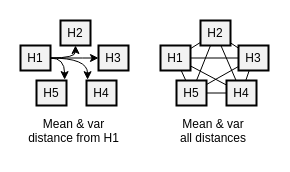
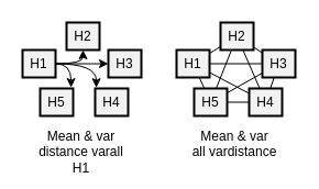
  <mxCell id="0" />
  <mxCell id="1" parent="0" />
  <mxCell id="2" value="&lt;span style=&quot;font-size: 12px;&quot;&gt;H5&lt;/span&gt;" style="rounded=0;whiteSpace=wrap;html=1;fontSize=10.5;fillColor=#F2F2F2;strokeWidth=2;" parent="1" vertex="1"><mxGeometry x="36" y="80" width="30" height="25" as="geometry" /></mxCell>
  <mxCell id="3" style="edgeStyle=orthogonalEdgeStyle;rounded=0;orthogonalLoop=1;jettySize=auto;html=1;entryX=0;entryY=0.5;entryDx=0;entryDy=0;curved=1;" parent="1" source="7" target="9" edge="1"><mxGeometry relative="1" as="geometry" /></mxCell>
  <mxCell id="4" style="rounded=0;orthogonalLoop=1;jettySize=auto;html=1;entryX=0.5;entryY=1;entryDx=0;entryDy=0;edgeStyle=orthogonalEdgeStyle;curved=1;" parent="1" source="7" target="8" edge="1"><mxGeometry relative="1" as="geometry"><Array as="points"><mxPoint x="75" y="57" /></Array></mxGeometry></mxCell>
  <mxCell id="5" style="edgeStyle=orthogonalEdgeStyle;curved=1;rounded=0;orthogonalLoop=1;jettySize=auto;html=1;entryX=0.036;entryY=-0.032;entryDx=0;entryDy=0;entryPerimeter=0;" parent="1" source="7" target="10" edge="1"><mxGeometry relative="1" as="geometry" /></mxCell>
  <mxCell id="6" style="edgeStyle=orthogonalEdgeStyle;curved=1;rounded=0;orthogonalLoop=1;jettySize=auto;html=1;exitX=1;exitY=0.5;exitDx=0;exitDy=0;entryX=0.938;entryY=-0.035;entryDx=0;entryDy=0;entryPerimeter=0;" parent="1" source="7" target="2" edge="1"><mxGeometry relative="1" as="geometry" /></mxCell>
  <mxCell id="7" value="&lt;span style=&quot;font-size: 12px;&quot;&gt;H1&lt;/span&gt;" style="rounded=0;whiteSpace=wrap;html=1;fontSize=10.5;fillColor=#F2F2F2;strokeWidth=2;" parent="1" vertex="1"><mxGeometry x="20" y="45" width="30" height="25" as="geometry" /></mxCell>
  <mxCell id="8" value="&lt;span style=&quot;font-size: 12px;&quot;&gt;H2&lt;/span&gt;" style="rounded=0;whiteSpace=wrap;html=1;fontSize=10.5;fillColor=#F2F2F2;strokeWidth=2;" parent="1" vertex="1"><mxGeometry x="60" y="20" width="30" height="25" as="geometry" /></mxCell>
  <mxCell id="9" value="&lt;span style=&quot;font-size: 12px;&quot;&gt;H3&lt;/span&gt;" style="rounded=0;whiteSpace=wrap;html=1;fontSize=10.5;fillColor=#F2F2F2;strokeWidth=2;" parent="1" vertex="1"><mxGeometry x="98" y="45" width="30" height="25" as="geometry" /></mxCell>
  <mxCell id="10" value="&lt;span style=&quot;font-size: 12px;&quot;&gt;H4&lt;/span&gt;" style="rounded=0;whiteSpace=wrap;html=1;fontSize=10.5;fillColor=#F2F2F2;strokeWidth=2;" parent="1" vertex="1"><mxGeometry x="86" y="80" width="30" height="25" as="geometry" /></mxCell>
  <mxCell id="11" style="edgeStyle=none;rounded=0;orthogonalLoop=1;jettySize=auto;html=1;endArrow=none;endFill=0;" parent="1" source="12" target="25" edge="1"><mxGeometry relative="1" as="geometry" /></mxCell>
  <mxCell id="12" value="&lt;span style=&quot;font-size: 12px;&quot;&gt;H5&lt;/span&gt;" style="rounded=0;whiteSpace=wrap;html=1;fontSize=10.5;fillColor=#F2F2F2;strokeWidth=2;" parent="1" vertex="1"><mxGeometry x="176" y="80" width="30" height="25" as="geometry" /></mxCell>
  <mxCell id="13" style="edgeStyle=none;rounded=0;orthogonalLoop=1;jettySize=auto;html=1;endArrow=none;endFill=0;" parent="1" source="15" target="12" edge="1"><mxGeometry relative="1" as="geometry" /></mxCell>
  <mxCell id="14" style="edgeStyle=none;rounded=0;orthogonalLoop=1;jettySize=auto;html=1;endArrow=none;endFill=0;" parent="1" source="15" target="25" edge="1"><mxGeometry relative="1" as="geometry" /></mxCell>
  <mxCell id="15" value="&lt;span style=&quot;font-size: 12px;&quot;&gt;H1&lt;/span&gt;" style="rounded=0;whiteSpace=wrap;html=1;fontSize=10.5;fillColor=#F2F2F2;strokeWidth=2;" parent="1" vertex="1"><mxGeometry x="160" y="45" width="30" height="25" as="geometry" /></mxCell>
  <mxCell id="16" style="edgeStyle=none;rounded=0;orthogonalLoop=1;jettySize=auto;html=1;endArrow=none;endFill=0;" parent="1" source="19" target="25" edge="1"><mxGeometry relative="1" as="geometry" /></mxCell>
  <mxCell id="17" style="edgeStyle=none;rounded=0;orthogonalLoop=1;jettySize=auto;html=1;endArrow=none;endFill=0;" parent="1" source="19" target="12" edge="1"><mxGeometry relative="1" as="geometry" /></mxCell>
  <mxCell id="18" style="edgeStyle=none;rounded=0;orthogonalLoop=1;jettySize=auto;html=1;endArrow=none;endFill=0;" parent="1" source="19" target="15" edge="1"><mxGeometry relative="1" as="geometry" /></mxCell>
  <mxCell id="19" value="&lt;span style=&quot;font-size: 12px;&quot;&gt;H2&lt;/span&gt;" style="rounded=0;whiteSpace=wrap;html=1;fontSize=10.5;fillColor=#F2F2F2;strokeWidth=2;" parent="1" vertex="1"><mxGeometry x="200" y="20" width="30" height="25" as="geometry" /></mxCell>
  <mxCell id="20" style="edgeStyle=none;rounded=0;orthogonalLoop=1;jettySize=auto;html=1;endArrow=none;endFill=0;" parent="1" source="24" target="25" edge="1"><mxGeometry relative="1" as="geometry" /></mxCell>
  <mxCell id="21" style="edgeStyle=none;rounded=0;orthogonalLoop=1;jettySize=auto;html=1;endArrow=none;endFill=0;" parent="1" source="24" target="19" edge="1"><mxGeometry relative="1" as="geometry" /></mxCell>
  <mxCell id="22" style="edgeStyle=none;rounded=0;orthogonalLoop=1;jettySize=auto;html=1;endArrow=none;endFill=0;" parent="1" source="24" target="15" edge="1"><mxGeometry relative="1" as="geometry" /></mxCell>
  <mxCell id="23" style="edgeStyle=none;rounded=0;orthogonalLoop=1;jettySize=auto;html=1;endArrow=none;endFill=0;" parent="1" source="24" target="12" edge="1"><mxGeometry relative="1" as="geometry" /></mxCell>
  <mxCell id="24" value="&lt;span style=&quot;font-size: 12px;&quot;&gt;H3&lt;/span&gt;" style="rounded=0;whiteSpace=wrap;html=1;fontSize=10.5;fillColor=#F2F2F2;strokeWidth=2;" parent="1" vertex="1"><mxGeometry x="238" y="45" width="30" height="25" as="geometry" /></mxCell>
  <mxCell id="25" value="&lt;span style=&quot;font-size: 12px;&quot;&gt;H4&lt;/span&gt;" style="rounded=0;whiteSpace=wrap;html=1;fontSize=10.5;fillColor=#F2F2F2;strokeWidth=2;" parent="1" vertex="1"><mxGeometry x="226" y="80" width="30" height="25" as="geometry" /></mxCell>
- <mxCell id="26" value="&lt;span style=&quot;color: rgb(0, 0, 0); font-family: Helvetica; font-size: 12px; font-style: normal; font-variant-ligatures: normal; font-variant-caps: normal; font-weight: 400; letter-spacing: normal; orphans: 2; text-indent: 0px; text-transform: none; widows: 2; word-spacing: 0px; -webkit-text-stroke-width: 0px; text-decoration-thickness: initial; text-decoration-style: initial; text-decoration-color: initial; float: none; display: inline !important;&quot;&gt;Mean &amp;amp; var&lt;/span&gt;&lt;br style=&quot;color: rgb(0, 0, 0); font-family: Helvetica; font-size: 12px; font-style: normal; font-variant-ligatures: normal; font-variant-caps: normal; font-weight: 400; letter-spacing: normal; orphans: 2; text-indent: 0px; text-transform: none; widows: 2; word-spacing: 0px; -webkit-text-stroke-width: 0px; text-decoration-thickness: initial; text-decoration-style: initial; text-decoration-color: initial;&quot;&gt;&lt;span style=&quot;color: rgb(0, 0, 0); font-family: Helvetica; font-size: 12px; font-style: normal; font-variant-ligatures: normal; font-variant-caps: normal; font-weight: 400; letter-spacing: normal; orphans: 2; text-indent: 0px; text-transform: none; widows: 2; word-spacing: 0px; -webkit-text-stroke-width: 0px; text-decoration-thickness: initial; text-decoration-style: initial; text-decoration-color: initial; float: none; display: inline !important;&quot;&gt;distance from H1&lt;/span&gt;" style="text;whiteSpace=wrap;html=1;align=center;fillColor=none;labelBackgroundColor=none;" parent="1" vertex="1"><mxGeometry x="25.5" y="110" width="95" height="40" as="geometry" /></mxCell>
- <mxCell id="27" value="&lt;span style=&quot;color: rgb(0, 0, 0); font-family: Helvetica; font-size: 12px; font-style: normal; font-variant-ligatures: normal; font-variant-caps: normal; font-weight: 400; letter-spacing: normal; orphans: 2; text-indent: 0px; text-transform: none; widows: 2; word-spacing: 0px; -webkit-text-stroke-width: 0px; text-decoration-thickness: initial; text-decoration-style: initial; text-decoration-color: initial; float: none; display: inline !important;&quot;&gt;Mean &amp;amp; var&lt;/span&gt;&lt;br style=&quot;color: rgb(0, 0, 0); font-family: Helvetica; font-size: 12px; font-style: normal; font-variant-ligatures: normal; font-variant-caps: normal; font-weight: 400; letter-spacing: normal; orphans: 2; text-indent: 0px; text-transform: none; widows: 2; word-spacing: 0px; -webkit-text-stroke-width: 0px; text-decoration-thickness: initial; text-decoration-style: initial; text-decoration-color: initial;&quot;&gt;&lt;span style=&quot;color: rgb(0, 0, 0); font-family: Helvetica; font-size: 12px; font-style: normal; font-variant-ligatures: normal; font-variant-caps: normal; font-weight: 400; letter-spacing: normal; orphans: 2; text-indent: 0px; text-transform: none; widows: 2; word-spacing: 0px; -webkit-text-stroke-width: 0px; text-decoration-thickness: initial; text-decoration-style: initial; text-decoration-color: initial; float: none; display: inline !important;&quot;&gt;all distances&lt;/span&gt;" style="text;whiteSpace=wrap;html=1;align=center;fillColor=none;labelBackgroundColor=none;" parent="1" vertex="1"><mxGeometry x="163" y="110" width="100" height="40" as="geometry" /></mxCell>
+ <mxCell id="26" value="&lt;span style=&quot;color: rgb(0, 0, 0); font-family: Helvetica; font-size: 12px; font-style: normal; font-variant-ligatures: normal; font-variant-caps: normal; font-weight: 400; letter-spacing: normal; orphans: 2; text-indent: 0px; text-transform: none; widows: 2; word-spacing: 0px; -webkit-text-stroke-width: 0px; text-decoration-thickness: initial; text-decoration-style: initial; text-decoration-color: initial; float: none; display: inline !important;&quot;&gt;Mean &amp;amp; var&lt;/span&gt;&lt;br style=&quot;color: rgb(0, 0, 0); font-family: Helvetica; font-size: 12px; font-style: normal; font-variant-ligatures: normal; font-variant-caps: normal; font-weight: 400; letter-spacing: normal; orphans: 2; text-indent: 0px; text-transform: none; widows: 2; word-spacing: 0px; -webkit-text-stroke-width: 0px; text-decoration-thickness: initial; text-decoration-style: initial; text-decoration-color: initial;&quot;&gt;&lt;span style=&quot;color: rgb(0, 0, 0); font-family: Helvetica; font-size: 12px; font-style: normal; font-variant-ligatures: normal; font-variant-caps: normal; font-weight: 400; letter-spacing: normal; orphans: 2; text-indent: 0px; text-transform: none; widows: 2; word-spacing: 0px; -webkit-text-stroke-width: 0px; text-decoration-thickness: initial; text-decoration-style: initial; text-decoration-color: initial; float: none; display: inline !important;&quot;&gt;distance varall H1&lt;/span&gt;" style="text;whiteSpace=wrap;html=1;align=center;fillColor=none;labelBackgroundColor=none;" parent="1" vertex="1"><mxGeometry x="25.5" y="110" width="95" height="40" as="geometry" /></mxCell>
+ <mxCell id="27" value="&lt;span style=&quot;color: rgb(0, 0, 0); font-family: Helvetica; font-size: 12px; font-style: normal; font-variant-ligatures: normal; font-variant-caps: normal; font-weight: 400; letter-spacing: normal; orphans: 2; text-indent: 0px; text-transform: none; widows: 2; word-spacing: 0px; -webkit-text-stroke-width: 0px; text-decoration-thickness: initial; text-decoration-style: initial; text-decoration-color: initial; float: none; display: inline !important;&quot;&gt;Mean &amp;amp; var&lt;/span&gt;&lt;br style=&quot;color: rgb(0, 0, 0); font-family: Helvetica; font-size: 12px; font-style: normal; font-variant-ligatures: normal; font-variant-caps: normal; font-weight: 400; letter-spacing: normal; orphans: 2; text-indent: 0px; text-transform: none; widows: 2; word-spacing: 0px; -webkit-text-stroke-width: 0px; text-decoration-thickness: initial; text-decoration-style: initial; text-decoration-color: initial;&quot;&gt;&lt;span style=&quot;color: rgb(0, 0, 0); font-family: Helvetica; font-size: 12px; font-style: normal; font-variant-ligatures: normal; font-variant-caps: normal; font-weight: 400; letter-spacing: normal; orphans: 2; text-indent: 0px; text-transform: none; widows: 2; word-spacing: 0px; -webkit-text-stroke-width: 0px; text-decoration-thickness: initial; text-decoration-style: initial; text-decoration-color: initial; float: none; display: inline !important;&quot;&gt;all vardistance&lt;/span&gt;" style="text;whiteSpace=wrap;html=1;align=center;fillColor=none;labelBackgroundColor=none;" parent="1" vertex="1"><mxGeometry x="163" y="110" width="100" height="40" as="geometry" /></mxCell>
